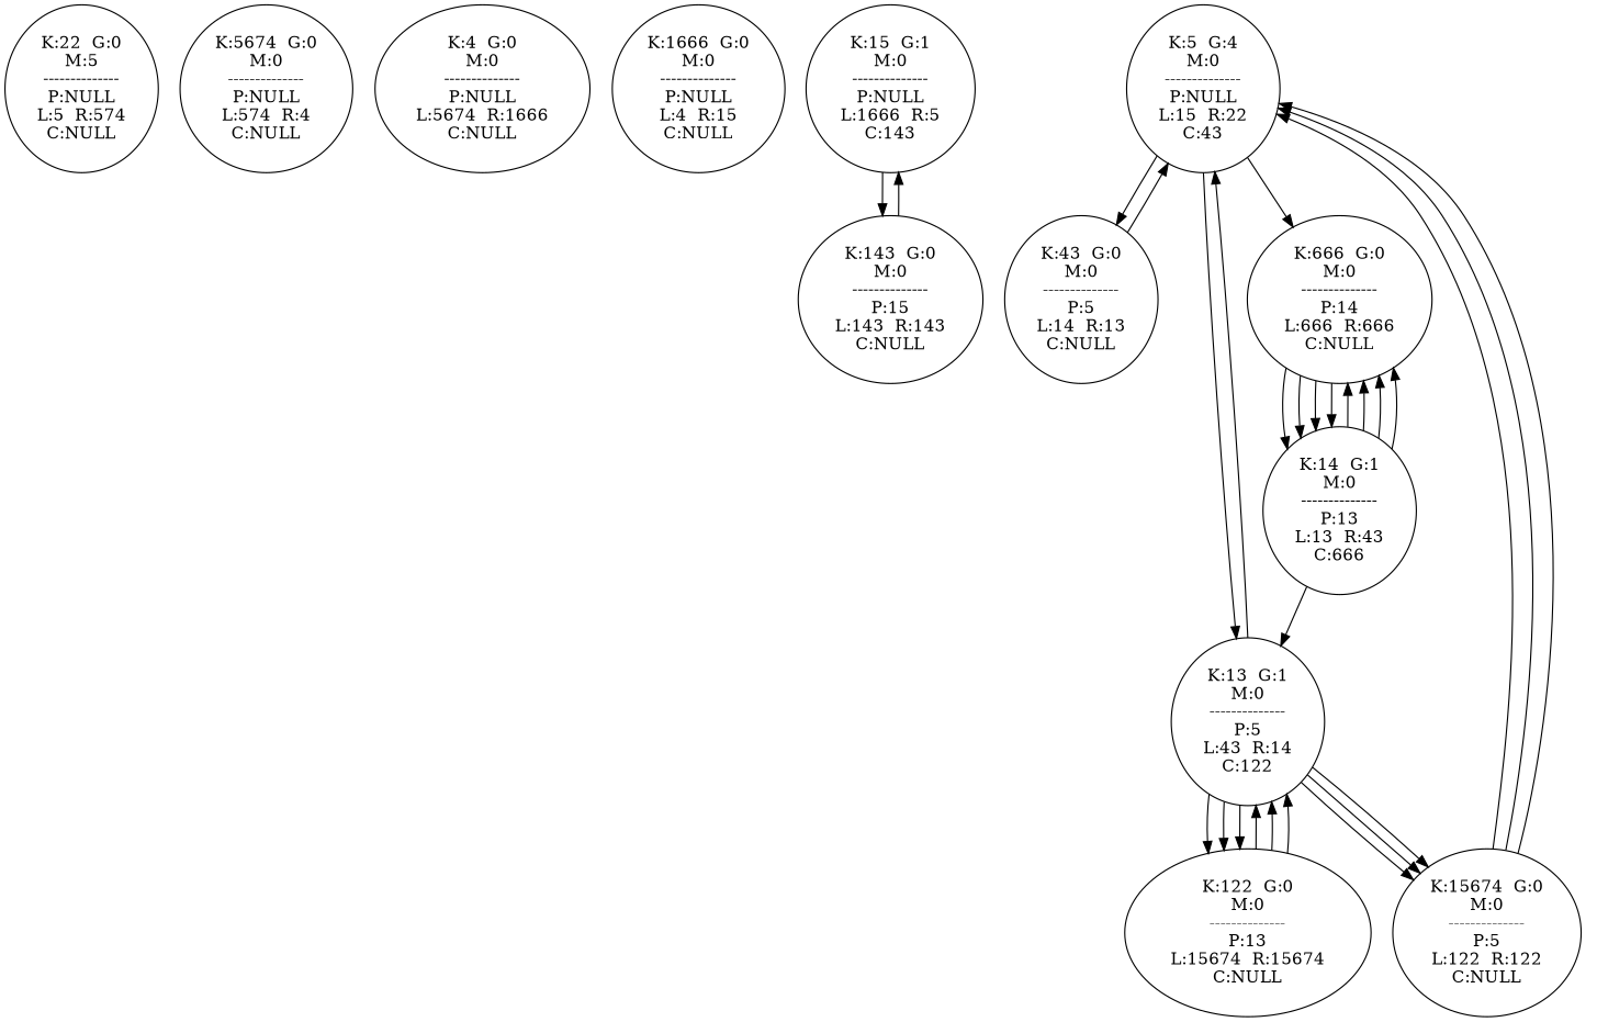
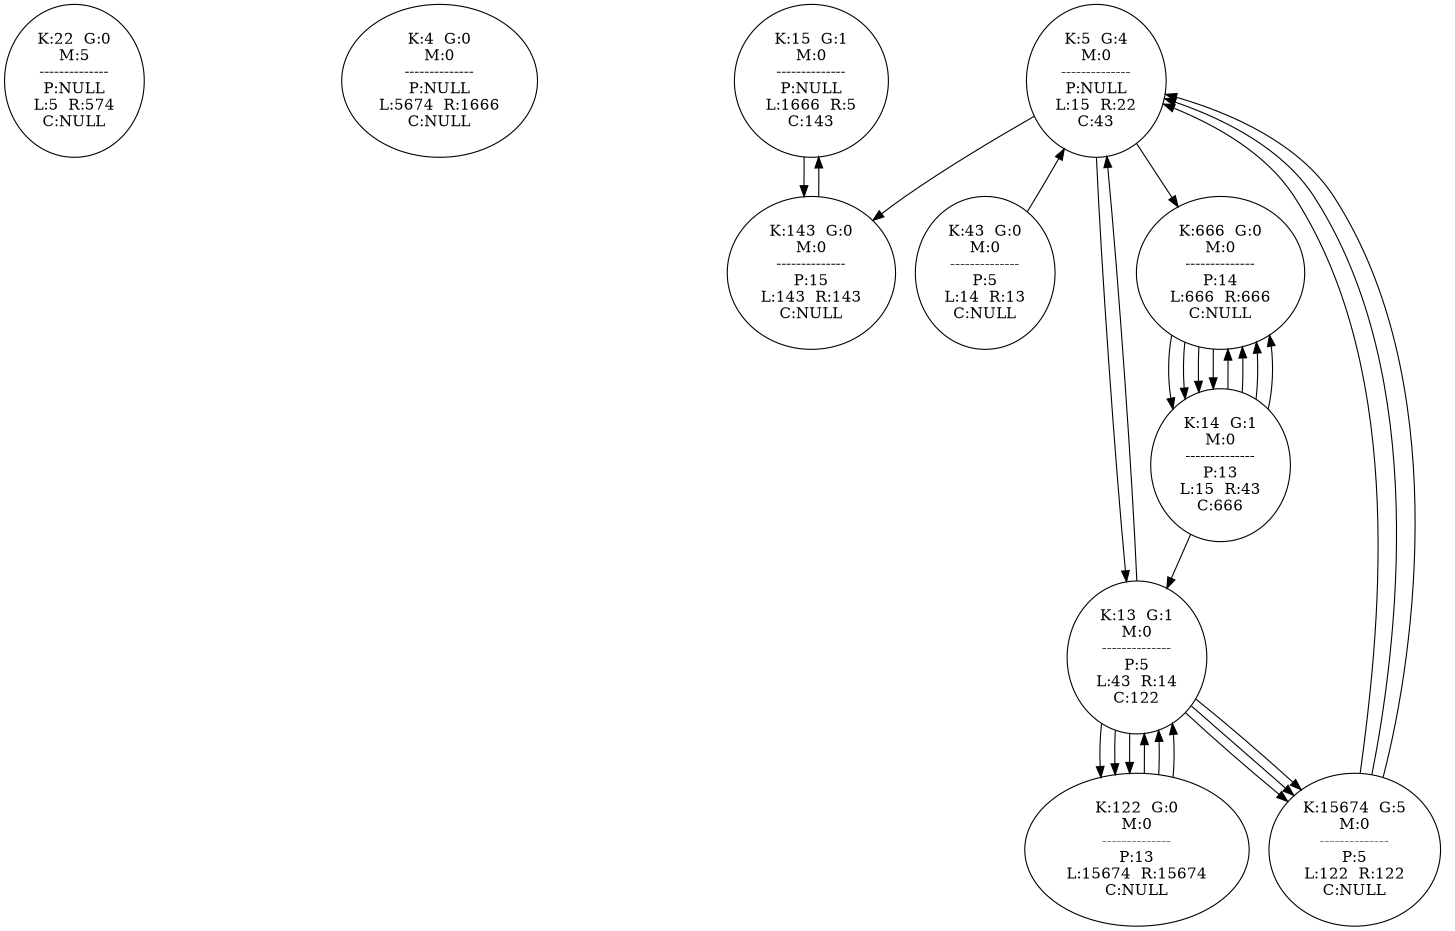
  digraph {
    n1 [label="K:22  G:0\nM:5\n--------------\nP:NULL\nL:5  R:574\nC:NULL"]
-   n2 [label="K:5674  G:0\nM:0\n--------------\nP:NULL\nL:574  R:4\nC:NULL"]
    n3 [label="K:4  G:0\nM:0\n--------------\nP:NULL\nL:5674  R:1666\nC:NULL"]
-   n4 [label="K:1666  G:0\nM:0\n--------------\nP:NULL\nL:4  R:15\nC:NULL"]
    n5 [label="K:15  G:1\nM:0\n--------------\nP:NULL\nL:1666  R:5\nC:143"]
    n6 [label="K:143  G:0\nM:0\n--------------\nP:15\nL:143  R:143\nC:NULL"]
    n7 [label="K:5  G:4\nM:0\n--------------\nP:NULL\nL:15  R:22\nC:43"]
    n8 [label="K:43  G:0\nM:0\n--------------\nP:5\nL:14  R:13\nC:NULL"]
    n9 [label="K:13  G:1\nM:0\n--------------\nP:5\nL:43  R:14\nC:122"]
    n10 [label="K:666  G:0\nM:0\n--------------\nP:14\nL:666  R:666\nC:NULL"]
    n11 [label="K:122  G:0\nM:0\n--------------\nP:13\nL:15674  R:15674\nC:NULL"]
-   n12 [label="K:15674  G:0\nM:0\n--------------\nP:5\nL:122  R:122\nC:NULL"]
-   n13 [label="K:14  G:1\nM:0\n--------------\nP:13\nL:13  R:43\nC:666"]
+   n12 [label="K:15674  G:5\nM:0\n--------------\nP:5\nL:122  R:122\nC:NULL"]
+   n13 [label="K:14  G:1\nM:0\n--------------\nP:13\nL:15  R:43\nC:666"]
    n5 -> n6
    n6 -> n5
-   n7 -> n8
+   n7 -> n6
    n7 -> n9
    n7 -> n10
    n8 -> n7
    n9 -> n7
    n9 -> n11
    n9 -> n11
    n9 -> n11
    n9 -> n12
    n9 -> n12
    n9 -> n12
    n10 -> n13
    n10 -> n13
    n10 -> n13
    n10 -> n13
    n11 -> n9
    n11 -> n9
    n11 -> n9
    n12 -> n7
    n12 -> n7
    n12 -> n7
    n13 -> n9
    n13 -> n10
    n13 -> n10
    n13 -> n10
    n13 -> n10
  }
